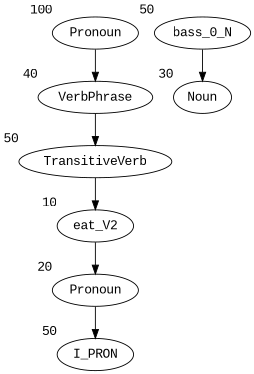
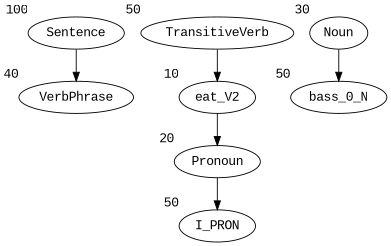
  digraph {
    fontname="Liberation Mono"
    node [fontname="Liberation Mono" xlabel=50]
    edge [fontname="Liberation Mono"]
-   n1 [label=Pronoun xlabel=100]
+   n1 [label=Sentence xlabel=100]
    n2 [label=VerbPhrase xlabel=40]
    n3 [label=Pronoun xlabel=20]
    n4 [label=I_PRON]
    n5 [label=TransitiveVerb]
    n6 [label=eat_V2 xlabel=10]
    n7 [label=Noun xlabel=30]
    n8 [label=bass_0_N]
    n1 -> n2
-   n2 -> n5
    n3 -> n4
    n5 -> n6
    n6 -> n3
-   n8 -> n7
+   n7 -> n8
  }
